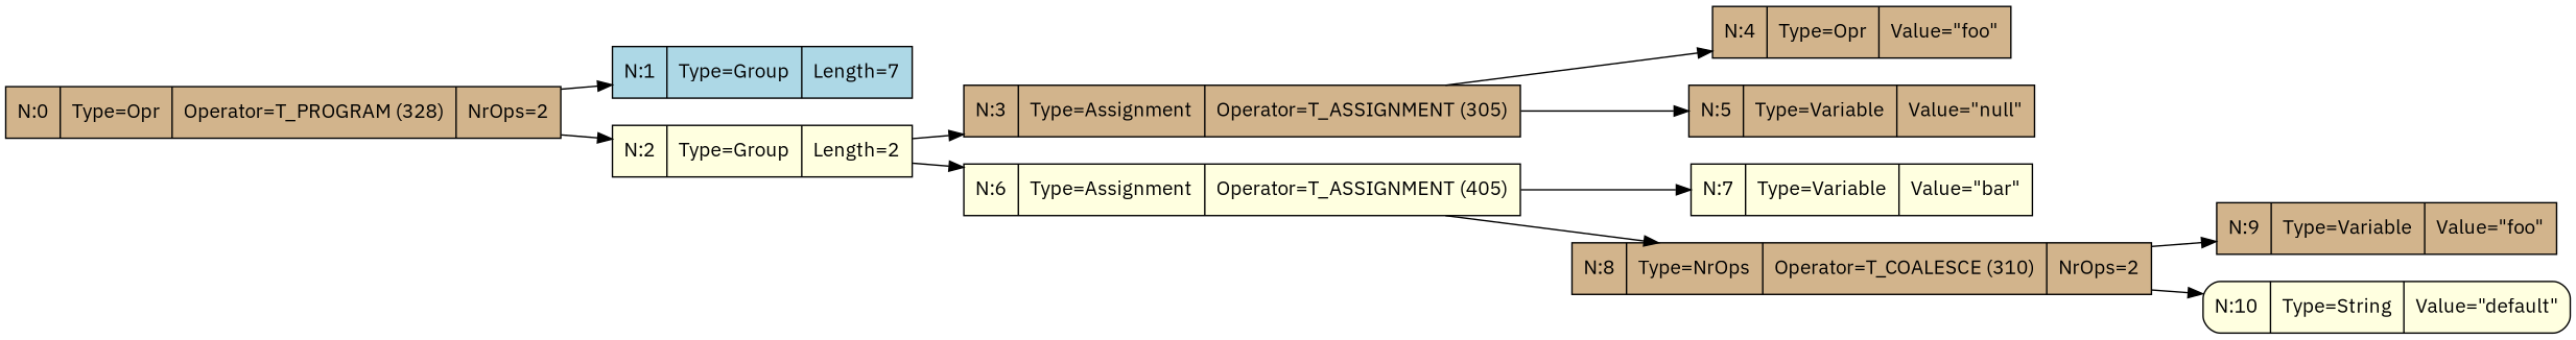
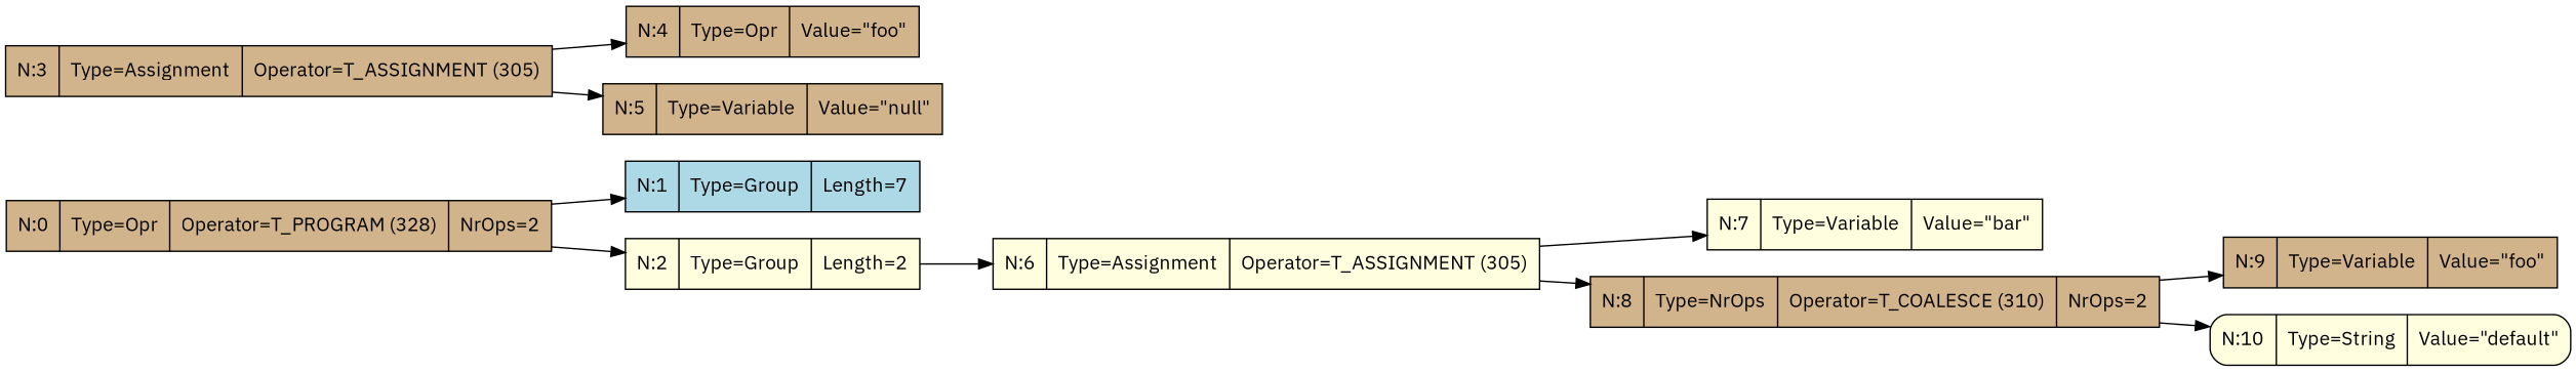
  digraph {
    fontname="IBM Plex Sans"
    rankdir=LR
    node [fillcolor=tan fontname="IBM Plex Sans" shape=record style=filled]
    edge [fontname="IBM Plex Sans"]
    n1 [label="{N:0|Type=Opr|Operator=T_PROGRAM (328)| NrOps=2} "]
    n2 [fillcolor=lightblue label="{N:1|Type=Group|Length=7} "]
    n3 [fillcolor=lightyellow label="{N:2|Type=Group|Length=2} "]
    n4 [label="{N:3|Type=Assignment|Operator=T_ASSIGNMENT (305)} "]
-   n5 [fillcolor=lightyellow label="{N:6|Type=Assignment|Operator=T_ASSIGNMENT (405)} "]
+   n5 [fillcolor=lightyellow label="{N:6|Type=Assignment|Operator=T_ASSIGNMENT (305)} "]
    n6 [label="{N:4|Type=Opr|Value=\"foo\"}"]
    n7 [label="{N:5|Type=Variable|Value=\"null\"}"]
    n8 [fillcolor=lightyellow label="{N:7|Type=Variable|Value=\"bar\"}"]
    n9 [label="{N:8|Type=NrOps|Operator=T_COALESCE (310)| NrOps=2} "]
    n10 [label="{N:9|Type=Variable|Value=\"foo\"}"]
    n11 [fillcolor=lightyellow label="{N:10|Type=String|Value=\"default\"}" style="filled, rounded"]
    n1 -> n2
    n1 -> n3
-   n3 -> n4
    n3 -> n5
    n4 -> n6
    n4 -> n7
    n5 -> n8
    n5 -> n9
    n9 -> n10
    n9 -> n11
  }
